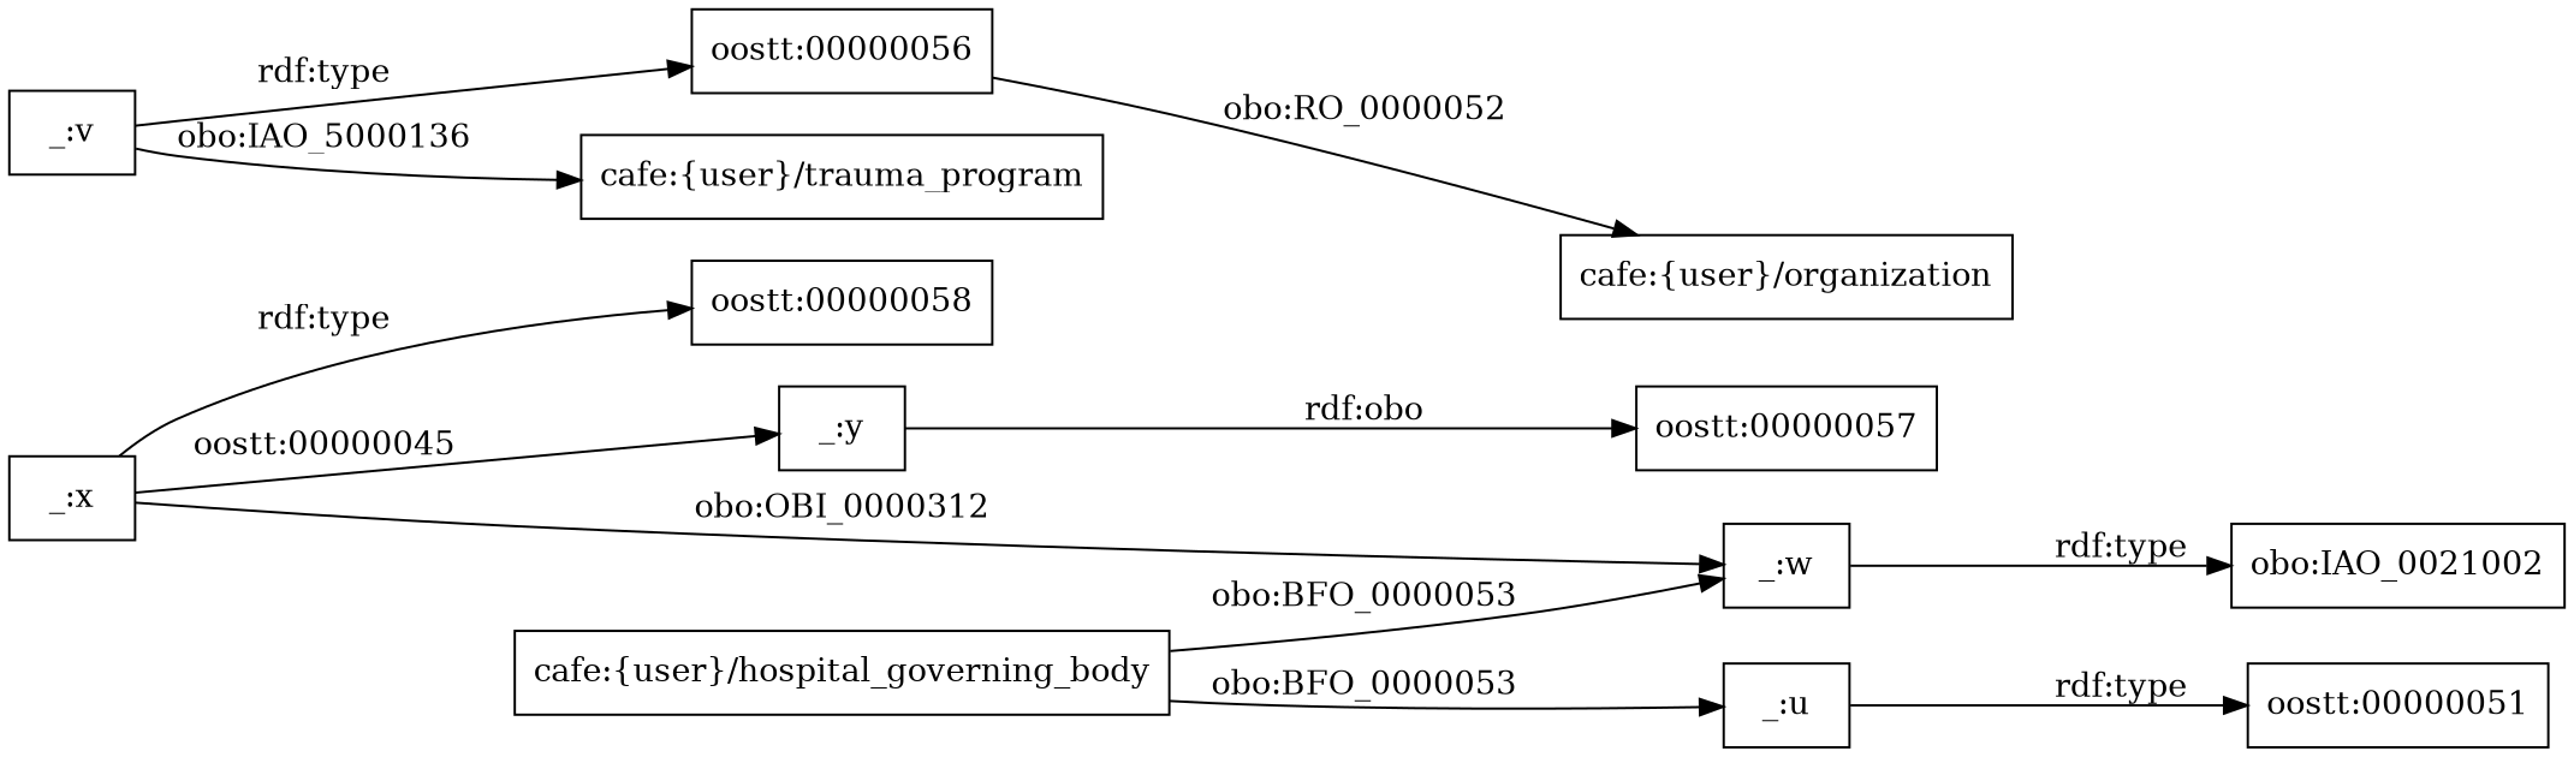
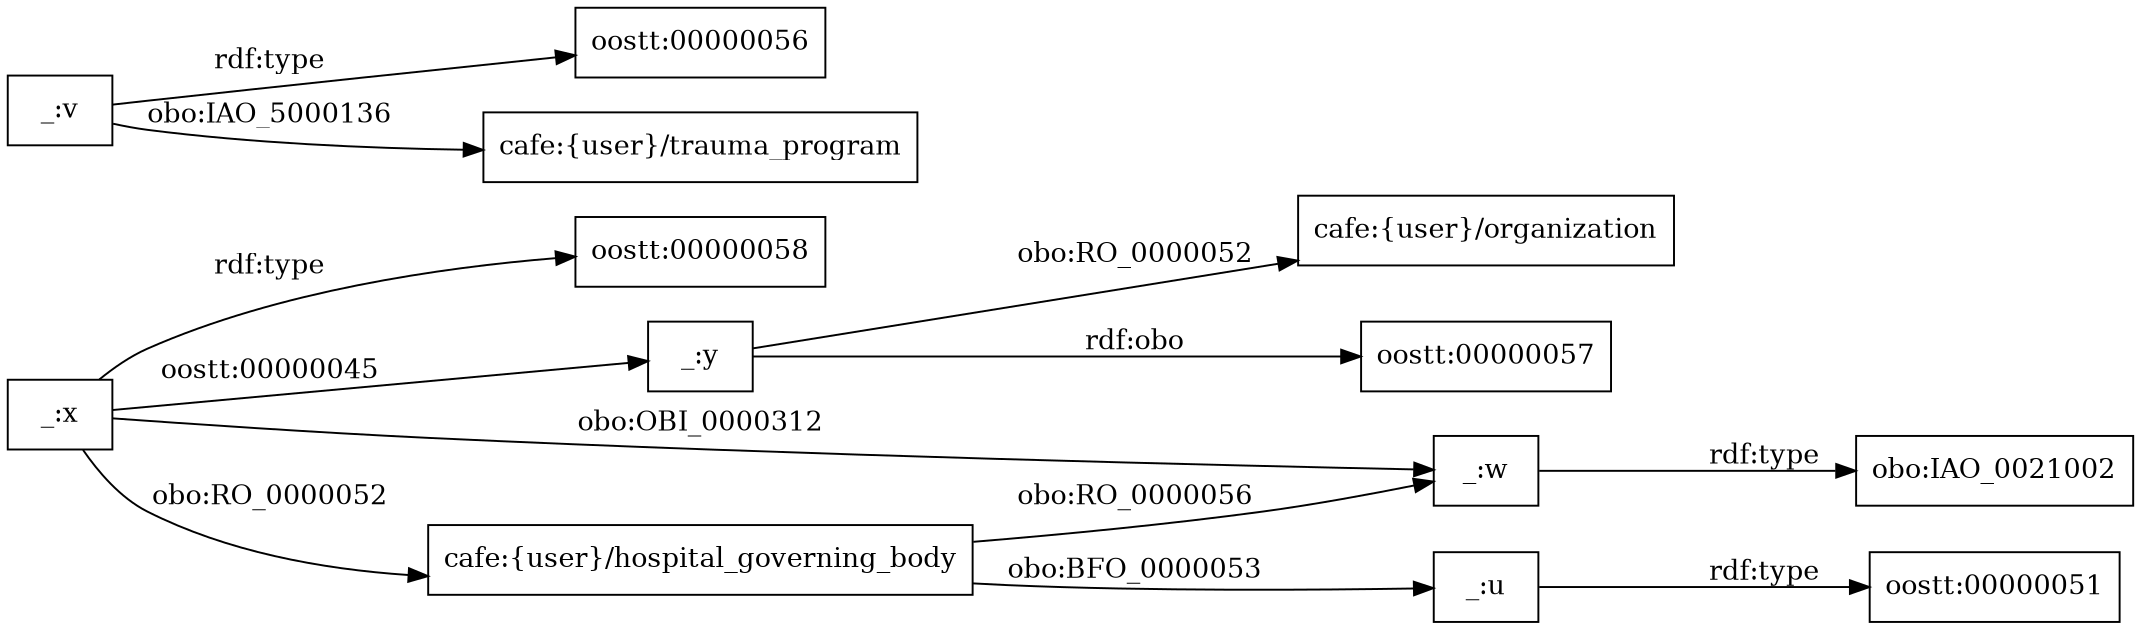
  digraph {
    rankdir=LR
    node [shape=rectangle]
    "_:y"
    "cafe:{user}/organization"
    "oostt:00000057"
    "_:x"
    "cafe:{user}/hospital_governing_body"
    "oostt:00000058"
    "_:w"
    "_:u"
    "oostt:00000051"
    "obo:IAO_0021002"
    "_:v"
    "oostt:00000056"
    "cafe:{user}/trauma_program"
-   "oostt:00000056" -> "cafe:{user}/organization" [label="obo:RO_0000052"]
+   "_:y" -> "cafe:{user}/organization" [label="obo:RO_0000052"]
    "_:y" -> "oostt:00000057" [label="rdf:obo"]
    "_:x" -> "_:y" [label="oostt:00000045"]
+   "_:x" -> "cafe:{user}/hospital_governing_body" [label="obo:RO_0000052"]
    "_:x" -> "oostt:00000058" [label="rdf:type"]
    "_:x" -> "_:w" [label="obo:OBI_0000312"]
-   "cafe:{user}/hospital_governing_body" -> "_:w" [label="obo:BFO_0000053"]
+   "cafe:{user}/hospital_governing_body" -> "_:w" [label="obo:RO_0000056"]
    "cafe:{user}/hospital_governing_body" -> "_:u" [label="obo:BFO_0000053"]
    "_:w" -> "obo:IAO_0021002" [label="rdf:type"]
    "_:u" -> "oostt:00000051" [label="rdf:type"]
    "_:v" -> "oostt:00000056" [label="rdf:type"]
    "_:v" -> "cafe:{user}/trauma_program" [label="obo:IAO_5000136"]
  }
